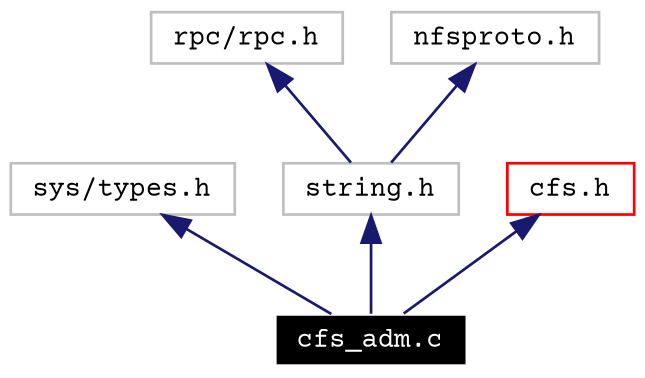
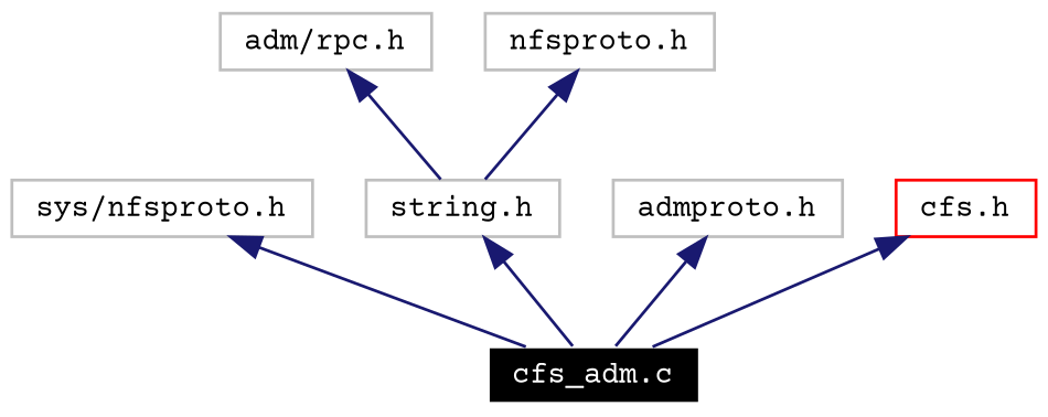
  digraph {
    fontname="Courier Prime"
    node [color=grey75 fontname="Courier Prime" fontsize=10 shape=record]
    edge [color=midnightblue dir=back fontname="Courier Prime" fontsize=10 labelfontname=Helvetica labelfontsize=10 style=solid]
    n1 [color=white fillcolor=black fontcolor=white height=0.2 label="cfs_adm.c" style=filled width=0.4]
-   n2 [height=0.2 label="sys/types.h" width=0.4]
-   n3 [height=0.2 label="rpc/rpc.h" width=0.4]
+   n2 [height=0.2 label="sys/nfsproto.h" width=0.4]
+   n3 [height=0.2 label="adm/rpc.h" width=0.4]
    n4 [height=0.2 label="string.h" width=0.4]
+   n5 [height=0.2 label="admproto.h" width=0.4]
    n6 [height=0.2 label="nfsproto.h" width=0.4]
    n7 [color=red height=0.2 label="cfs.h" width=0.4]
    n2 -> n1
    n3 -> n4
    n4 -> n1
+   n5 -> n1
    n6 -> n4
    n7 -> n1
  }
